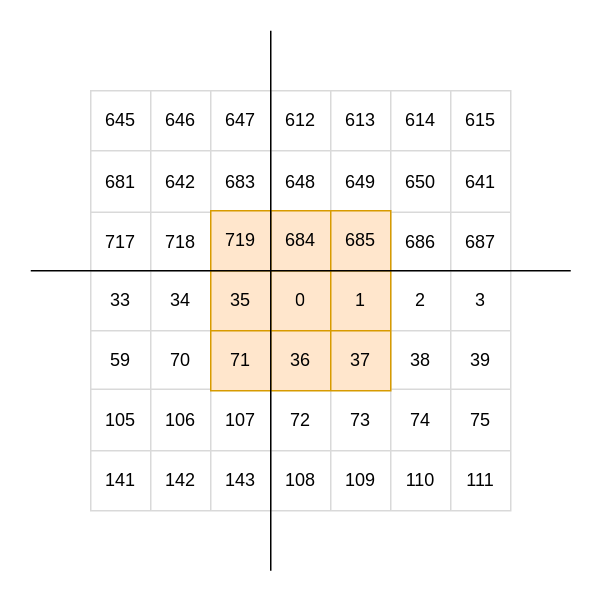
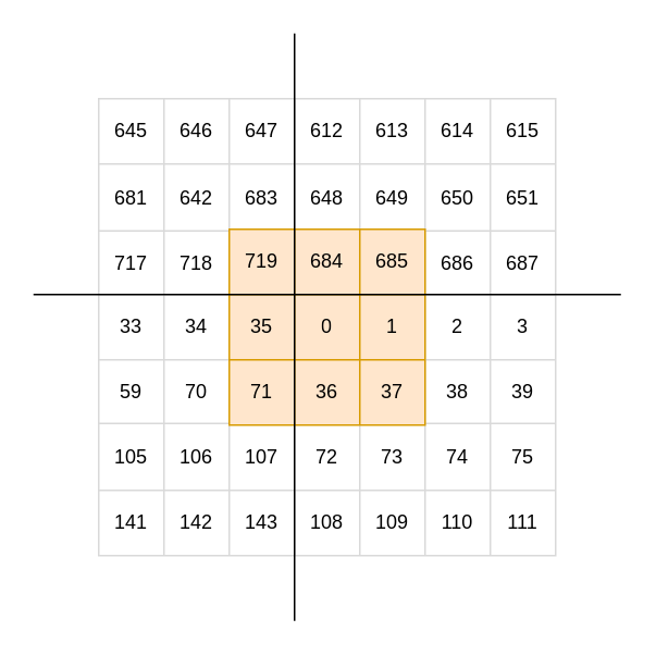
  <mxCell id="0" />
  <mxCell id="1" parent="0" />
  <mxCell id="2" value="" style="shape=table;html=1;whiteSpace=wrap;startSize=0;container=1;collapsible=0;childLayout=tableLayout;strokeColor=#D9D9D9;" vertex="1" parent="1"><mxGeometry x="60" y="60" width="280" height="280" as="geometry" /></mxCell>
  <mxCell id="3" value="" style="shape=tableRow;horizontal=0;startSize=0;swimlaneHead=0;swimlaneBody=0;top=0;left=0;bottom=0;right=0;collapsible=0;dropTarget=0;fillColor=none;points=[[0,0.5],[1,0.5]];portConstraint=eastwest;strokeColor=#B5B5B5;" vertex="1" parent="2"><mxGeometry width="280" height="40" as="geometry" /></mxCell>
  <mxCell id="4" value="645" style="shape=partialRectangle;html=1;whiteSpace=wrap;connectable=0;fillColor=none;top=0;left=0;bottom=0;right=0;overflow=hidden;strokeColor=#B5B5B5;" vertex="1" parent="3"><mxGeometry width="40" height="40" as="geometry"><mxRectangle width="40" height="40" as="alternateBounds" /></mxGeometry></mxCell>
  <mxCell id="5" value="646" style="shape=partialRectangle;html=1;whiteSpace=wrap;connectable=0;fillColor=none;top=0;left=0;bottom=0;right=0;overflow=hidden;strokeColor=#B5B5B5;" vertex="1" parent="3"><mxGeometry x="40" width="40" height="40" as="geometry"><mxRectangle width="40" height="40" as="alternateBounds" /></mxGeometry></mxCell>
  <mxCell id="6" value="647" style="shape=partialRectangle;html=1;whiteSpace=wrap;connectable=0;fillColor=none;top=0;left=0;bottom=0;right=0;overflow=hidden;strokeColor=#B5B5B5;" vertex="1" parent="3"><mxGeometry x="80" width="40" height="40" as="geometry"><mxRectangle width="40" height="40" as="alternateBounds" /></mxGeometry></mxCell>
  <mxCell id="7" value="612" style="shape=partialRectangle;html=1;whiteSpace=wrap;connectable=0;fillColor=none;top=0;left=0;bottom=0;right=0;overflow=hidden;strokeColor=#B5B5B5;" vertex="1" parent="3"><mxGeometry x="120" width="40" height="40" as="geometry"><mxRectangle width="40" height="40" as="alternateBounds" /></mxGeometry></mxCell>
  <mxCell id="8" value="613" style="shape=partialRectangle;html=1;whiteSpace=wrap;connectable=0;fillColor=none;top=0;left=0;bottom=0;right=0;overflow=hidden;strokeColor=#B5B5B5;" vertex="1" parent="3"><mxGeometry x="160" width="40" height="40" as="geometry"><mxRectangle width="40" height="40" as="alternateBounds" /></mxGeometry></mxCell>
  <mxCell id="9" value="614" style="shape=partialRectangle;html=1;whiteSpace=wrap;connectable=0;fillColor=none;top=0;left=0;bottom=0;right=0;overflow=hidden;strokeColor=#B5B5B5;" vertex="1" parent="3"><mxGeometry x="200" width="40" height="40" as="geometry"><mxRectangle width="40" height="40" as="alternateBounds" /></mxGeometry></mxCell>
  <mxCell id="10" value="615" style="shape=partialRectangle;html=1;whiteSpace=wrap;connectable=0;fillColor=none;top=0;left=0;bottom=0;right=0;overflow=hidden;strokeColor=#B5B5B5;" vertex="1" parent="3"><mxGeometry x="240" width="40" height="40" as="geometry"><mxRectangle width="40" height="40" as="alternateBounds" /></mxGeometry></mxCell>
  <mxCell id="11" value="" style="shape=tableRow;horizontal=0;startSize=0;swimlaneHead=0;swimlaneBody=0;top=0;left=0;bottom=0;right=0;collapsible=0;dropTarget=0;fillColor=none;points=[[0,0.5],[1,0.5]];portConstraint=eastwest;strokeColor=#B5B5B5;" vertex="1" parent="2"><mxGeometry y="40" width="280" height="41" as="geometry" /></mxCell>
  <mxCell id="12" value="681" style="shape=partialRectangle;html=1;whiteSpace=wrap;connectable=0;fillColor=none;top=0;left=0;bottom=0;right=0;overflow=hidden;strokeColor=#B5B5B5;" vertex="1" parent="11"><mxGeometry width="40" height="41" as="geometry"><mxRectangle width="40" height="41" as="alternateBounds" /></mxGeometry></mxCell>
  <mxCell id="13" value="642" style="shape=partialRectangle;html=1;whiteSpace=wrap;connectable=0;fillColor=none;top=0;left=0;bottom=0;right=0;overflow=hidden;strokeColor=#B5B5B5;" vertex="1" parent="11"><mxGeometry x="40" width="40" height="41" as="geometry"><mxRectangle width="40" height="41" as="alternateBounds" /></mxGeometry></mxCell>
  <mxCell id="14" value="683" style="shape=partialRectangle;html=1;whiteSpace=wrap;connectable=0;fillColor=none;top=0;left=0;bottom=0;right=0;overflow=hidden;strokeColor=#B5B5B5;" vertex="1" parent="11"><mxGeometry x="80" width="40" height="41" as="geometry"><mxRectangle width="40" height="41" as="alternateBounds" /></mxGeometry></mxCell>
  <mxCell id="15" value="648" style="shape=partialRectangle;html=1;whiteSpace=wrap;connectable=0;fillColor=none;top=0;left=0;bottom=0;right=0;overflow=hidden;strokeColor=#B5B5B5;" vertex="1" parent="11"><mxGeometry x="120" width="40" height="41" as="geometry"><mxRectangle width="40" height="41" as="alternateBounds" /></mxGeometry></mxCell>
  <mxCell id="16" value="649" style="shape=partialRectangle;html=1;whiteSpace=wrap;connectable=0;fillColor=none;top=0;left=0;bottom=0;right=0;overflow=hidden;strokeColor=#B5B5B5;" vertex="1" parent="11"><mxGeometry x="160" width="40" height="41" as="geometry"><mxRectangle width="40" height="41" as="alternateBounds" /></mxGeometry></mxCell>
  <mxCell id="17" value="650" style="shape=partialRectangle;html=1;whiteSpace=wrap;connectable=0;fillColor=none;top=0;left=0;bottom=0;right=0;overflow=hidden;strokeColor=#B5B5B5;" vertex="1" parent="11"><mxGeometry x="200" width="40" height="41" as="geometry"><mxRectangle width="40" height="41" as="alternateBounds" /></mxGeometry></mxCell>
- <mxCell id="18" value="641" style="shape=partialRectangle;html=1;whiteSpace=wrap;connectable=0;fillColor=none;top=0;left=0;bottom=0;right=0;overflow=hidden;strokeColor=#B5B5B5;" vertex="1" parent="11"><mxGeometry x="240" width="40" height="41" as="geometry"><mxRectangle width="40" height="41" as="alternateBounds" /></mxGeometry></mxCell>
+ <mxCell id="18" value="651" style="shape=partialRectangle;html=1;whiteSpace=wrap;connectable=0;fillColor=none;top=0;left=0;bottom=0;right=0;overflow=hidden;strokeColor=#B5B5B5;" vertex="1" parent="11"><mxGeometry x="240" width="40" height="41" as="geometry"><mxRectangle width="40" height="41" as="alternateBounds" /></mxGeometry></mxCell>
  <mxCell id="19" value="" style="shape=tableRow;horizontal=0;startSize=0;swimlaneHead=0;swimlaneBody=0;top=0;left=0;bottom=0;right=0;collapsible=0;dropTarget=0;fillColor=none;points=[[0,0.5],[1,0.5]];portConstraint=eastwest;strokeColor=#B5B5B5;" vertex="1" parent="2"><mxGeometry y="81" width="280" height="39" as="geometry" /></mxCell>
  <mxCell id="20" value="717" style="shape=partialRectangle;html=1;whiteSpace=wrap;connectable=0;fillColor=none;top=0;left=0;bottom=0;right=0;overflow=hidden;strokeColor=#B5B5B5;" vertex="1" parent="19"><mxGeometry width="40" height="39" as="geometry"><mxRectangle width="40" height="39" as="alternateBounds" /></mxGeometry></mxCell>
  <mxCell id="21" value="718" style="shape=partialRectangle;html=1;whiteSpace=wrap;connectable=0;fillColor=none;top=0;left=0;bottom=0;right=0;overflow=hidden;strokeColor=#B5B5B5;" vertex="1" parent="19"><mxGeometry x="40" width="40" height="39" as="geometry"><mxRectangle width="40" height="39" as="alternateBounds" /></mxGeometry></mxCell>
  <mxCell id="22" value="" style="shape=partialRectangle;html=1;whiteSpace=wrap;connectable=0;fillColor=none;top=0;left=0;bottom=0;right=0;overflow=hidden;pointerEvents=1;strokeColor=#B5B5B5;" vertex="1" parent="19"><mxGeometry x="80" width="40" height="39" as="geometry"><mxRectangle width="40" height="39" as="alternateBounds" /></mxGeometry></mxCell>
  <mxCell id="23" style="shape=partialRectangle;html=1;whiteSpace=wrap;connectable=0;fillColor=none;top=0;left=0;bottom=0;right=0;overflow=hidden;pointerEvents=1;strokeColor=#B5B5B5;" vertex="1" parent="19"><mxGeometry x="120" width="40" height="39" as="geometry"><mxRectangle width="40" height="39" as="alternateBounds" /></mxGeometry></mxCell>
  <mxCell id="24" style="shape=partialRectangle;html=1;whiteSpace=wrap;connectable=0;fillColor=none;top=0;left=0;bottom=0;right=0;overflow=hidden;pointerEvents=1;strokeColor=#B5B5B5;" vertex="1" parent="19"><mxGeometry x="160" width="40" height="39" as="geometry"><mxRectangle width="40" height="39" as="alternateBounds" /></mxGeometry></mxCell>
  <mxCell id="25" value="686" style="shape=partialRectangle;html=1;whiteSpace=wrap;connectable=0;fillColor=none;top=0;left=0;bottom=0;right=0;overflow=hidden;pointerEvents=1;strokeColor=#B5B5B5;" vertex="1" parent="19"><mxGeometry x="200" width="40" height="39" as="geometry"><mxRectangle width="40" height="39" as="alternateBounds" /></mxGeometry></mxCell>
  <mxCell id="26" value="687" style="shape=partialRectangle;html=1;whiteSpace=wrap;connectable=0;fillColor=none;top=0;left=0;bottom=0;right=0;overflow=hidden;pointerEvents=1;strokeColor=#B5B5B5;" vertex="1" parent="19"><mxGeometry x="240" width="40" height="39" as="geometry"><mxRectangle width="40" height="39" as="alternateBounds" /></mxGeometry></mxCell>
  <mxCell id="27" style="shape=tableRow;horizontal=0;startSize=0;swimlaneHead=0;swimlaneBody=0;top=0;left=0;bottom=0;right=0;collapsible=0;dropTarget=0;fillColor=none;points=[[0,0.5],[1,0.5]];portConstraint=eastwest;strokeColor=#B5B5B5;" vertex="1" parent="2"><mxGeometry y="120" width="280" height="40" as="geometry" /></mxCell>
  <mxCell id="28" value="33" style="shape=partialRectangle;html=1;whiteSpace=wrap;connectable=0;fillColor=none;top=0;left=0;bottom=0;right=0;overflow=hidden;strokeColor=#B5B5B5;" vertex="1" parent="27"><mxGeometry width="40" height="40" as="geometry"><mxRectangle width="40" height="40" as="alternateBounds" /></mxGeometry></mxCell>
  <mxCell id="29" value="34" style="shape=partialRectangle;html=1;whiteSpace=wrap;connectable=0;fillColor=none;top=0;left=0;bottom=0;right=0;overflow=hidden;strokeColor=#B5B5B5;" vertex="1" parent="27"><mxGeometry x="40" width="40" height="40" as="geometry"><mxRectangle width="40" height="40" as="alternateBounds" /></mxGeometry></mxCell>
  <mxCell id="30" style="shape=partialRectangle;html=1;whiteSpace=wrap;connectable=0;fillColor=none;top=0;left=0;bottom=0;right=0;overflow=hidden;pointerEvents=1;strokeColor=#B5B5B5;" vertex="1" parent="27"><mxGeometry x="80" width="40" height="40" as="geometry"><mxRectangle width="40" height="40" as="alternateBounds" /></mxGeometry></mxCell>
  <mxCell id="31" style="shape=partialRectangle;html=1;whiteSpace=wrap;connectable=0;fillColor=none;top=0;left=0;bottom=0;right=0;overflow=hidden;pointerEvents=1;strokeColor=#B5B5B5;" vertex="1" parent="27"><mxGeometry x="120" width="40" height="40" as="geometry"><mxRectangle width="40" height="40" as="alternateBounds" /></mxGeometry></mxCell>
  <mxCell id="32" style="shape=partialRectangle;html=1;whiteSpace=wrap;connectable=0;fillColor=none;top=0;left=0;bottom=0;right=0;overflow=hidden;pointerEvents=1;strokeColor=#B5B5B5;" vertex="1" parent="27"><mxGeometry x="160" width="40" height="40" as="geometry"><mxRectangle width="40" height="40" as="alternateBounds" /></mxGeometry></mxCell>
  <mxCell id="33" value="2" style="shape=partialRectangle;html=1;whiteSpace=wrap;connectable=0;fillColor=none;top=0;left=0;bottom=0;right=0;overflow=hidden;pointerEvents=1;strokeColor=#B5B5B5;" vertex="1" parent="27"><mxGeometry x="200" width="40" height="40" as="geometry"><mxRectangle width="40" height="40" as="alternateBounds" /></mxGeometry></mxCell>
  <mxCell id="34" value="3" style="shape=partialRectangle;html=1;whiteSpace=wrap;connectable=0;fillColor=none;top=0;left=0;bottom=0;right=0;overflow=hidden;pointerEvents=1;strokeColor=#B5B5B5;" vertex="1" parent="27"><mxGeometry x="240" width="40" height="40" as="geometry"><mxRectangle width="40" height="40" as="alternateBounds" /></mxGeometry></mxCell>
  <mxCell id="35" style="shape=tableRow;horizontal=0;startSize=0;swimlaneHead=0;swimlaneBody=0;top=0;left=0;bottom=0;right=0;collapsible=0;dropTarget=0;fillColor=none;points=[[0,0.5],[1,0.5]];portConstraint=eastwest;strokeColor=#B5B5B5;" vertex="1" parent="2"><mxGeometry y="160" width="280" height="39" as="geometry" /></mxCell>
  <mxCell id="36" value="59" style="shape=partialRectangle;html=1;whiteSpace=wrap;connectable=0;fillColor=none;top=0;left=0;bottom=0;right=0;overflow=hidden;strokeColor=#B5B5B5;" vertex="1" parent="35"><mxGeometry width="40" height="39" as="geometry"><mxRectangle width="40" height="39" as="alternateBounds" /></mxGeometry></mxCell>
  <mxCell id="37" value="70" style="shape=partialRectangle;html=1;whiteSpace=wrap;connectable=0;fillColor=none;top=0;left=0;bottom=0;right=0;overflow=hidden;strokeColor=#B5B5B5;" vertex="1" parent="35"><mxGeometry x="40" width="40" height="39" as="geometry"><mxRectangle width="40" height="39" as="alternateBounds" /></mxGeometry></mxCell>
  <mxCell id="38" style="shape=partialRectangle;html=1;whiteSpace=wrap;connectable=0;fillColor=none;top=0;left=0;bottom=0;right=0;overflow=hidden;pointerEvents=1;strokeColor=#B5B5B5;" vertex="1" parent="35"><mxGeometry x="80" width="40" height="39" as="geometry"><mxRectangle width="40" height="39" as="alternateBounds" /></mxGeometry></mxCell>
  <mxCell id="39" style="shape=partialRectangle;html=1;whiteSpace=wrap;connectable=0;fillColor=none;top=0;left=0;bottom=0;right=0;overflow=hidden;pointerEvents=1;strokeColor=#B5B5B5;" vertex="1" parent="35"><mxGeometry x="120" width="40" height="39" as="geometry"><mxRectangle width="40" height="39" as="alternateBounds" /></mxGeometry></mxCell>
  <mxCell id="40" style="shape=partialRectangle;html=1;whiteSpace=wrap;connectable=0;fillColor=none;top=0;left=0;bottom=0;right=0;overflow=hidden;pointerEvents=1;strokeColor=#B5B5B5;" vertex="1" parent="35"><mxGeometry x="160" width="40" height="39" as="geometry"><mxRectangle width="40" height="39" as="alternateBounds" /></mxGeometry></mxCell>
  <mxCell id="41" value="38" style="shape=partialRectangle;html=1;whiteSpace=wrap;connectable=0;fillColor=none;top=0;left=0;bottom=0;right=0;overflow=hidden;pointerEvents=1;strokeColor=#B5B5B5;" vertex="1" parent="35"><mxGeometry x="200" width="40" height="39" as="geometry"><mxRectangle width="40" height="39" as="alternateBounds" /></mxGeometry></mxCell>
  <mxCell id="42" value="39" style="shape=partialRectangle;html=1;whiteSpace=wrap;connectable=0;fillColor=none;top=0;left=0;bottom=0;right=0;overflow=hidden;pointerEvents=1;strokeColor=#B5B5B5;" vertex="1" parent="35"><mxGeometry x="240" width="40" height="39" as="geometry"><mxRectangle width="40" height="39" as="alternateBounds" /></mxGeometry></mxCell>
  <mxCell id="43" style="shape=tableRow;horizontal=0;startSize=0;swimlaneHead=0;swimlaneBody=0;top=0;left=0;bottom=0;right=0;collapsible=0;dropTarget=0;fillColor=none;points=[[0,0.5],[1,0.5]];portConstraint=eastwest;strokeColor=#B5B5B5;" vertex="1" parent="2"><mxGeometry y="199" width="280" height="41" as="geometry" /></mxCell>
  <mxCell id="44" value="105" style="shape=partialRectangle;html=1;whiteSpace=wrap;connectable=0;fillColor=none;top=0;left=0;bottom=0;right=0;overflow=hidden;strokeColor=#B5B5B5;" vertex="1" parent="43"><mxGeometry width="40" height="41" as="geometry"><mxRectangle width="40" height="41" as="alternateBounds" /></mxGeometry></mxCell>
  <mxCell id="45" value="106" style="shape=partialRectangle;html=1;whiteSpace=wrap;connectable=0;fillColor=none;top=0;left=0;bottom=0;right=0;overflow=hidden;strokeColor=#B5B5B5;" vertex="1" parent="43"><mxGeometry x="40" width="40" height="41" as="geometry"><mxRectangle width="40" height="41" as="alternateBounds" /></mxGeometry></mxCell>
  <mxCell id="46" value="107" style="shape=partialRectangle;html=1;whiteSpace=wrap;connectable=0;fillColor=none;top=0;left=0;bottom=0;right=0;overflow=hidden;pointerEvents=1;strokeColor=#B5B5B5;" vertex="1" parent="43"><mxGeometry x="80" width="40" height="41" as="geometry"><mxRectangle width="40" height="41" as="alternateBounds" /></mxGeometry></mxCell>
  <mxCell id="47" value="72" style="shape=partialRectangle;html=1;whiteSpace=wrap;connectable=0;fillColor=none;top=0;left=0;bottom=0;right=0;overflow=hidden;pointerEvents=1;strokeColor=#B5B5B5;" vertex="1" parent="43"><mxGeometry x="120" width="40" height="41" as="geometry"><mxRectangle width="40" height="41" as="alternateBounds" /></mxGeometry></mxCell>
  <mxCell id="48" value="73" style="shape=partialRectangle;html=1;whiteSpace=wrap;connectable=0;fillColor=none;top=0;left=0;bottom=0;right=0;overflow=hidden;pointerEvents=1;strokeColor=#B5B5B5;" vertex="1" parent="43"><mxGeometry x="160" width="40" height="41" as="geometry"><mxRectangle width="40" height="41" as="alternateBounds" /></mxGeometry></mxCell>
  <mxCell id="49" value="74" style="shape=partialRectangle;html=1;whiteSpace=wrap;connectable=0;fillColor=none;top=0;left=0;bottom=0;right=0;overflow=hidden;pointerEvents=1;strokeColor=#B5B5B5;" vertex="1" parent="43"><mxGeometry x="200" width="40" height="41" as="geometry"><mxRectangle width="40" height="41" as="alternateBounds" /></mxGeometry></mxCell>
  <mxCell id="50" value="75" style="shape=partialRectangle;html=1;whiteSpace=wrap;connectable=0;fillColor=none;top=0;left=0;bottom=0;right=0;overflow=hidden;pointerEvents=1;strokeColor=#B5B5B5;" vertex="1" parent="43"><mxGeometry x="240" width="40" height="41" as="geometry"><mxRectangle width="40" height="41" as="alternateBounds" /></mxGeometry></mxCell>
  <mxCell id="51" style="shape=tableRow;horizontal=0;startSize=0;swimlaneHead=0;swimlaneBody=0;top=0;left=0;bottom=0;right=0;collapsible=0;dropTarget=0;fillColor=none;points=[[0,0.5],[1,0.5]];portConstraint=eastwest;strokeColor=#B5B5B5;" vertex="1" parent="2"><mxGeometry y="240" width="280" height="40" as="geometry" /></mxCell>
  <mxCell id="52" value="141" style="shape=partialRectangle;html=1;whiteSpace=wrap;connectable=0;fillColor=none;top=0;left=0;bottom=0;right=0;overflow=hidden;strokeColor=#B5B5B5;" vertex="1" parent="51"><mxGeometry width="40" height="40" as="geometry"><mxRectangle width="40" height="40" as="alternateBounds" /></mxGeometry></mxCell>
  <mxCell id="53" value="142" style="shape=partialRectangle;html=1;whiteSpace=wrap;connectable=0;fillColor=none;top=0;left=0;bottom=0;right=0;overflow=hidden;strokeColor=#B5B5B5;" vertex="1" parent="51"><mxGeometry x="40" width="40" height="40" as="geometry"><mxRectangle width="40" height="40" as="alternateBounds" /></mxGeometry></mxCell>
  <mxCell id="54" value="143" style="shape=partialRectangle;html=1;whiteSpace=wrap;connectable=0;fillColor=none;top=0;left=0;bottom=0;right=0;overflow=hidden;pointerEvents=1;strokeColor=#B5B5B5;" vertex="1" parent="51"><mxGeometry x="80" width="40" height="40" as="geometry"><mxRectangle width="40" height="40" as="alternateBounds" /></mxGeometry></mxCell>
  <mxCell id="55" value="108" style="shape=partialRectangle;html=1;whiteSpace=wrap;connectable=0;fillColor=none;top=0;left=0;bottom=0;right=0;overflow=hidden;pointerEvents=1;strokeColor=#B5B5B5;" vertex="1" parent="51"><mxGeometry x="120" width="40" height="40" as="geometry"><mxRectangle width="40" height="40" as="alternateBounds" /></mxGeometry></mxCell>
  <mxCell id="56" value="109" style="shape=partialRectangle;html=1;whiteSpace=wrap;connectable=0;fillColor=none;top=0;left=0;bottom=0;right=0;overflow=hidden;pointerEvents=1;strokeColor=#B5B5B5;" vertex="1" parent="51"><mxGeometry x="160" width="40" height="40" as="geometry"><mxRectangle width="40" height="40" as="alternateBounds" /></mxGeometry></mxCell>
  <mxCell id="57" value="110" style="shape=partialRectangle;html=1;whiteSpace=wrap;connectable=0;fillColor=none;top=0;left=0;bottom=0;right=0;overflow=hidden;pointerEvents=1;strokeColor=#B5B5B5;" vertex="1" parent="51"><mxGeometry x="200" width="40" height="40" as="geometry"><mxRectangle width="40" height="40" as="alternateBounds" /></mxGeometry></mxCell>
  <mxCell id="58" value="111" style="shape=partialRectangle;html=1;whiteSpace=wrap;connectable=0;fillColor=none;top=0;left=0;bottom=0;right=0;overflow=hidden;pointerEvents=1;strokeColor=#B5B5B5;" vertex="1" parent="51"><mxGeometry x="240" width="40" height="40" as="geometry"><mxRectangle width="40" height="40" as="alternateBounds" /></mxGeometry></mxCell>
  <mxCell id="59" value="" style="shape=table;html=1;whiteSpace=wrap;startSize=0;container=1;collapsible=0;childLayout=tableLayout;fillColor=#ffe6cc;strokeColor=#d79b00;" vertex="1" parent="1"><mxGeometry x="140" y="140" width="120" height="120" as="geometry" /></mxCell>
  <mxCell id="60" style="shape=tableRow;horizontal=0;startSize=0;swimlaneHead=0;swimlaneBody=0;top=0;left=0;bottom=0;right=0;collapsible=0;dropTarget=0;fillColor=none;points=[[0,0.5],[1,0.5]];portConstraint=eastwest;" vertex="1" parent="59"><mxGeometry width="120" height="40" as="geometry" /></mxCell>
  <mxCell id="61" value="719" style="shape=partialRectangle;html=1;whiteSpace=wrap;connectable=0;fillColor=none;top=0;left=0;bottom=0;right=0;overflow=hidden;" vertex="1" parent="60"><mxGeometry width="40" height="40" as="geometry"><mxRectangle width="40" height="40" as="alternateBounds" /></mxGeometry></mxCell>
  <mxCell id="62" value="684" style="shape=partialRectangle;html=1;whiteSpace=wrap;connectable=0;fillColor=none;top=0;left=0;bottom=0;right=0;overflow=hidden;" vertex="1" parent="60"><mxGeometry x="40" width="40" height="40" as="geometry"><mxRectangle width="40" height="40" as="alternateBounds" /></mxGeometry></mxCell>
  <mxCell id="63" value="685" style="shape=partialRectangle;html=1;whiteSpace=wrap;connectable=0;fillColor=none;top=0;left=0;bottom=0;right=0;overflow=hidden;" vertex="1" parent="60"><mxGeometry x="80" width="40" height="40" as="geometry"><mxRectangle width="40" height="40" as="alternateBounds" /></mxGeometry></mxCell>
  <mxCell id="64" value="" style="shape=tableRow;horizontal=0;startSize=0;swimlaneHead=0;swimlaneBody=0;top=0;left=0;bottom=0;right=0;collapsible=0;dropTarget=0;fillColor=none;points=[[0,0.5],[1,0.5]];portConstraint=eastwest;" vertex="1" parent="59"><mxGeometry y="40" width="120" height="40" as="geometry" /></mxCell>
  <mxCell id="65" value="35" style="shape=partialRectangle;html=1;whiteSpace=wrap;connectable=0;fillColor=none;top=0;left=0;bottom=0;right=0;overflow=hidden;" vertex="1" parent="64"><mxGeometry width="40" height="40" as="geometry"><mxRectangle width="40" height="40" as="alternateBounds" /></mxGeometry></mxCell>
  <mxCell id="66" value="0" style="shape=partialRectangle;html=1;whiteSpace=wrap;connectable=0;fillColor=none;top=0;left=0;bottom=0;right=0;overflow=hidden;" vertex="1" parent="64"><mxGeometry x="40" width="40" height="40" as="geometry"><mxRectangle width="40" height="40" as="alternateBounds" /></mxGeometry></mxCell>
  <mxCell id="67" value="1" style="shape=partialRectangle;html=1;whiteSpace=wrap;connectable=0;fillColor=none;top=0;left=0;bottom=0;right=0;overflow=hidden;" vertex="1" parent="64"><mxGeometry x="80" width="40" height="40" as="geometry"><mxRectangle width="40" height="40" as="alternateBounds" /></mxGeometry></mxCell>
  <mxCell id="68" style="shape=tableRow;horizontal=0;startSize=0;swimlaneHead=0;swimlaneBody=0;top=0;left=0;bottom=0;right=0;collapsible=0;dropTarget=0;fillColor=none;points=[[0,0.5],[1,0.5]];portConstraint=eastwest;" vertex="1" parent="59"><mxGeometry y="80" width="120" height="40" as="geometry" /></mxCell>
  <mxCell id="69" value="71" style="shape=partialRectangle;html=1;whiteSpace=wrap;connectable=0;fillColor=none;top=0;left=0;bottom=0;right=0;overflow=hidden;" vertex="1" parent="68"><mxGeometry width="40" height="40" as="geometry"><mxRectangle width="40" height="40" as="alternateBounds" /></mxGeometry></mxCell>
  <mxCell id="70" value="36" style="shape=partialRectangle;html=1;whiteSpace=wrap;connectable=0;fillColor=none;top=0;left=0;bottom=0;right=0;overflow=hidden;" vertex="1" parent="68"><mxGeometry x="40" width="40" height="40" as="geometry"><mxRectangle width="40" height="40" as="alternateBounds" /></mxGeometry></mxCell>
  <mxCell id="71" value="37" style="shape=partialRectangle;html=1;whiteSpace=wrap;connectable=0;fillColor=none;top=0;left=0;bottom=0;right=0;overflow=hidden;" vertex="1" parent="68"><mxGeometry x="80" width="40" height="40" as="geometry"><mxRectangle width="40" height="40" as="alternateBounds" /></mxGeometry></mxCell>
  <mxCell id="72" value="" style="endArrow=none;html=1;rounded=0;" edge="1" parent="1"><mxGeometry width="50" height="50" relative="1" as="geometry"><mxPoint x="180" y="380" as="sourcePoint" /><mxPoint x="180" y="20" as="targetPoint" /></mxGeometry></mxCell>
  <mxCell id="73" value="" style="endArrow=none;html=1;rounded=0;" edge="1" parent="1"><mxGeometry width="50" height="50" relative="1" as="geometry"><mxPoint x="380" y="180" as="sourcePoint" /><mxPoint x="20" y="180" as="targetPoint" /></mxGeometry></mxCell>
